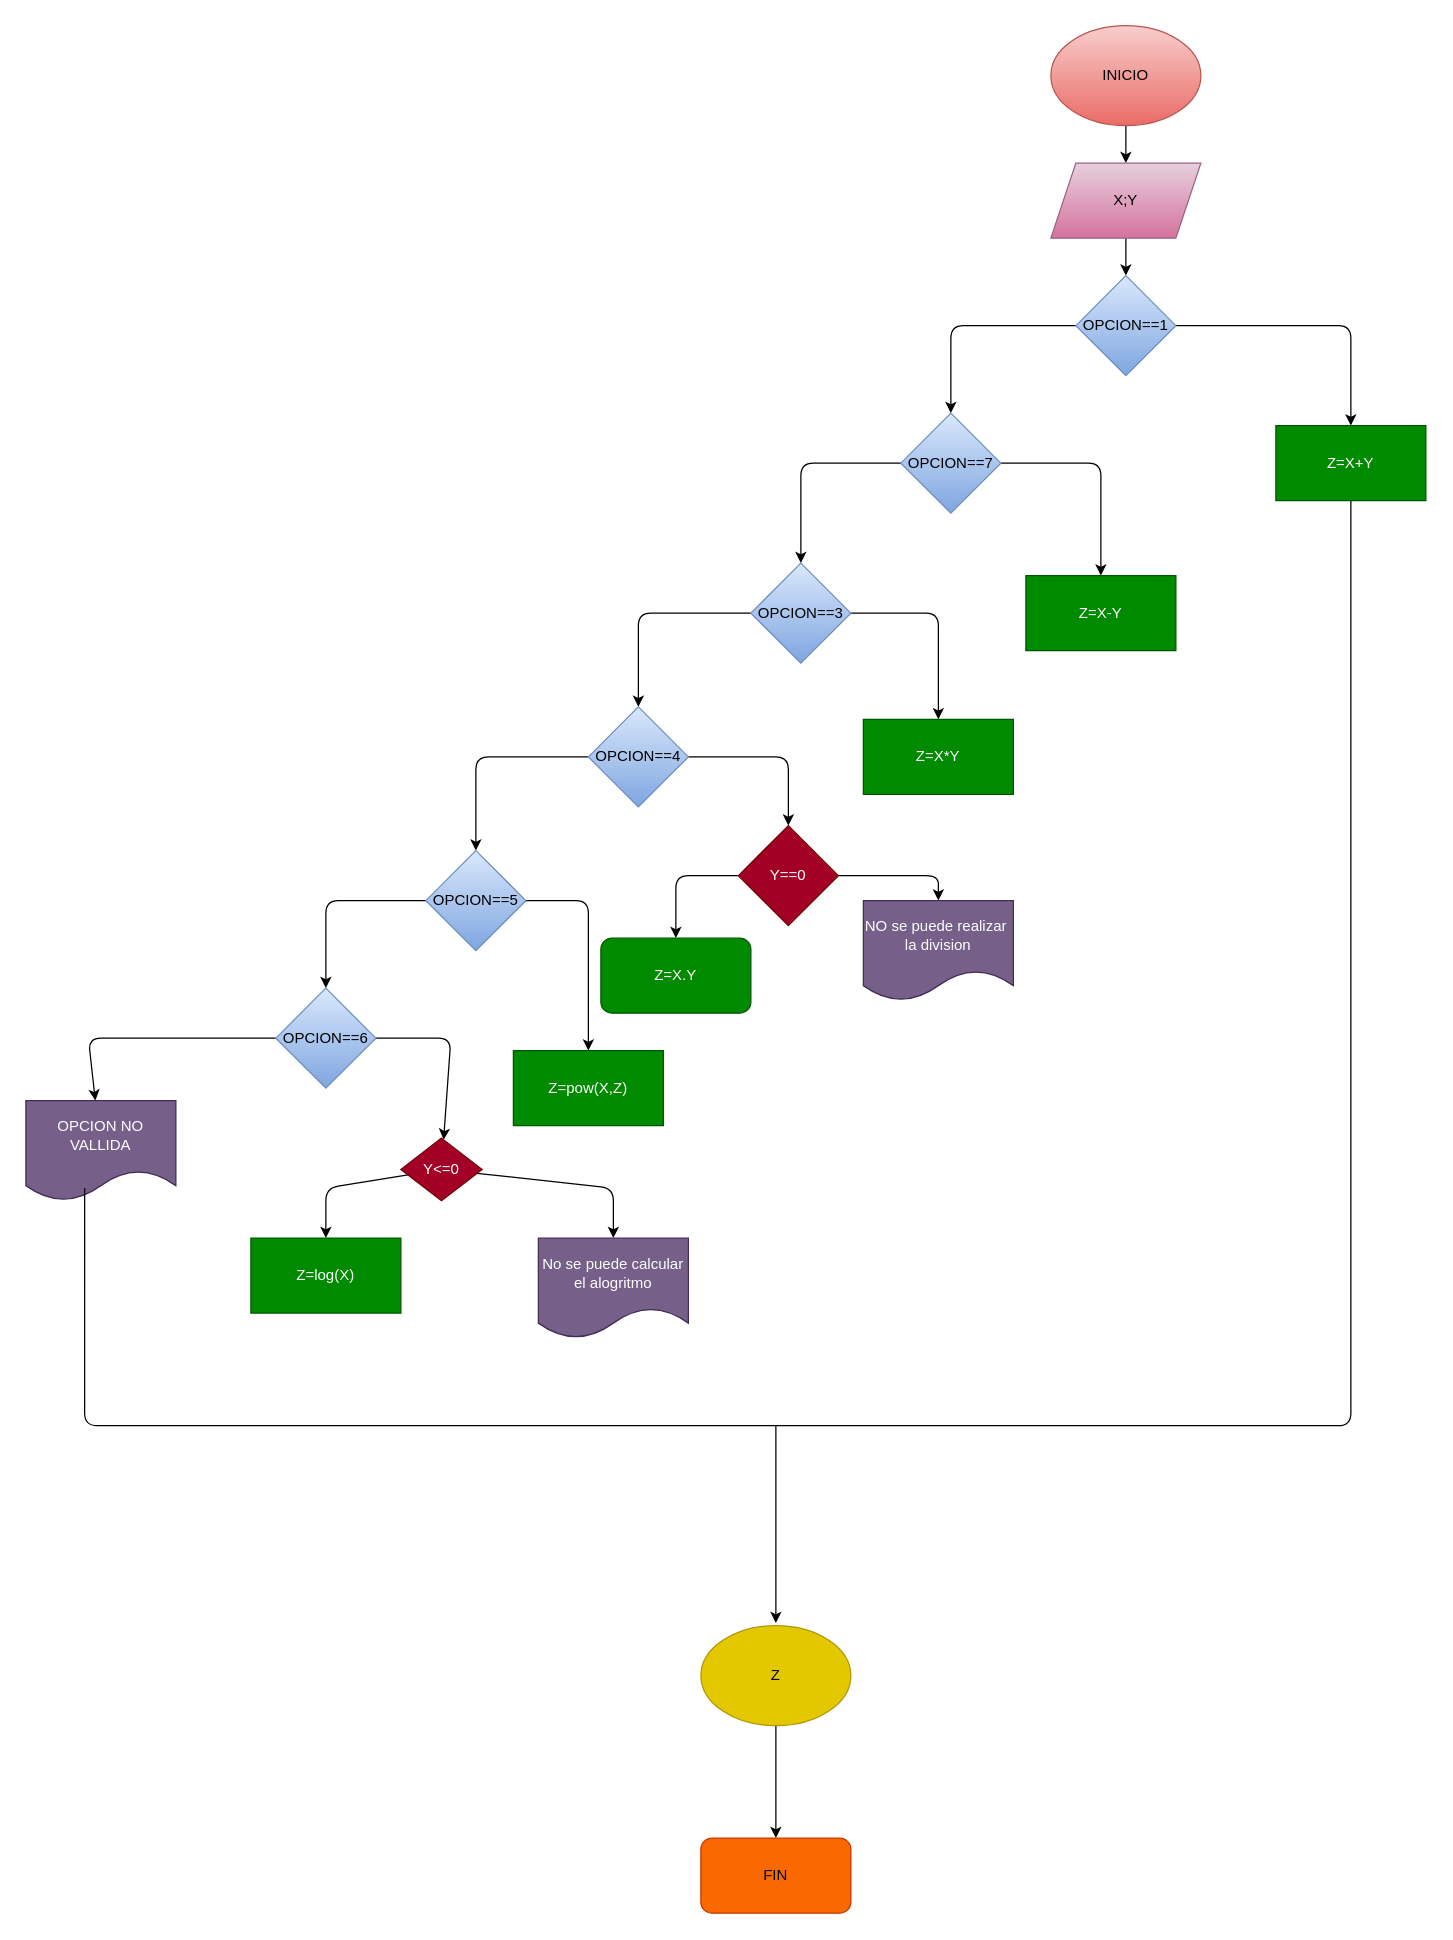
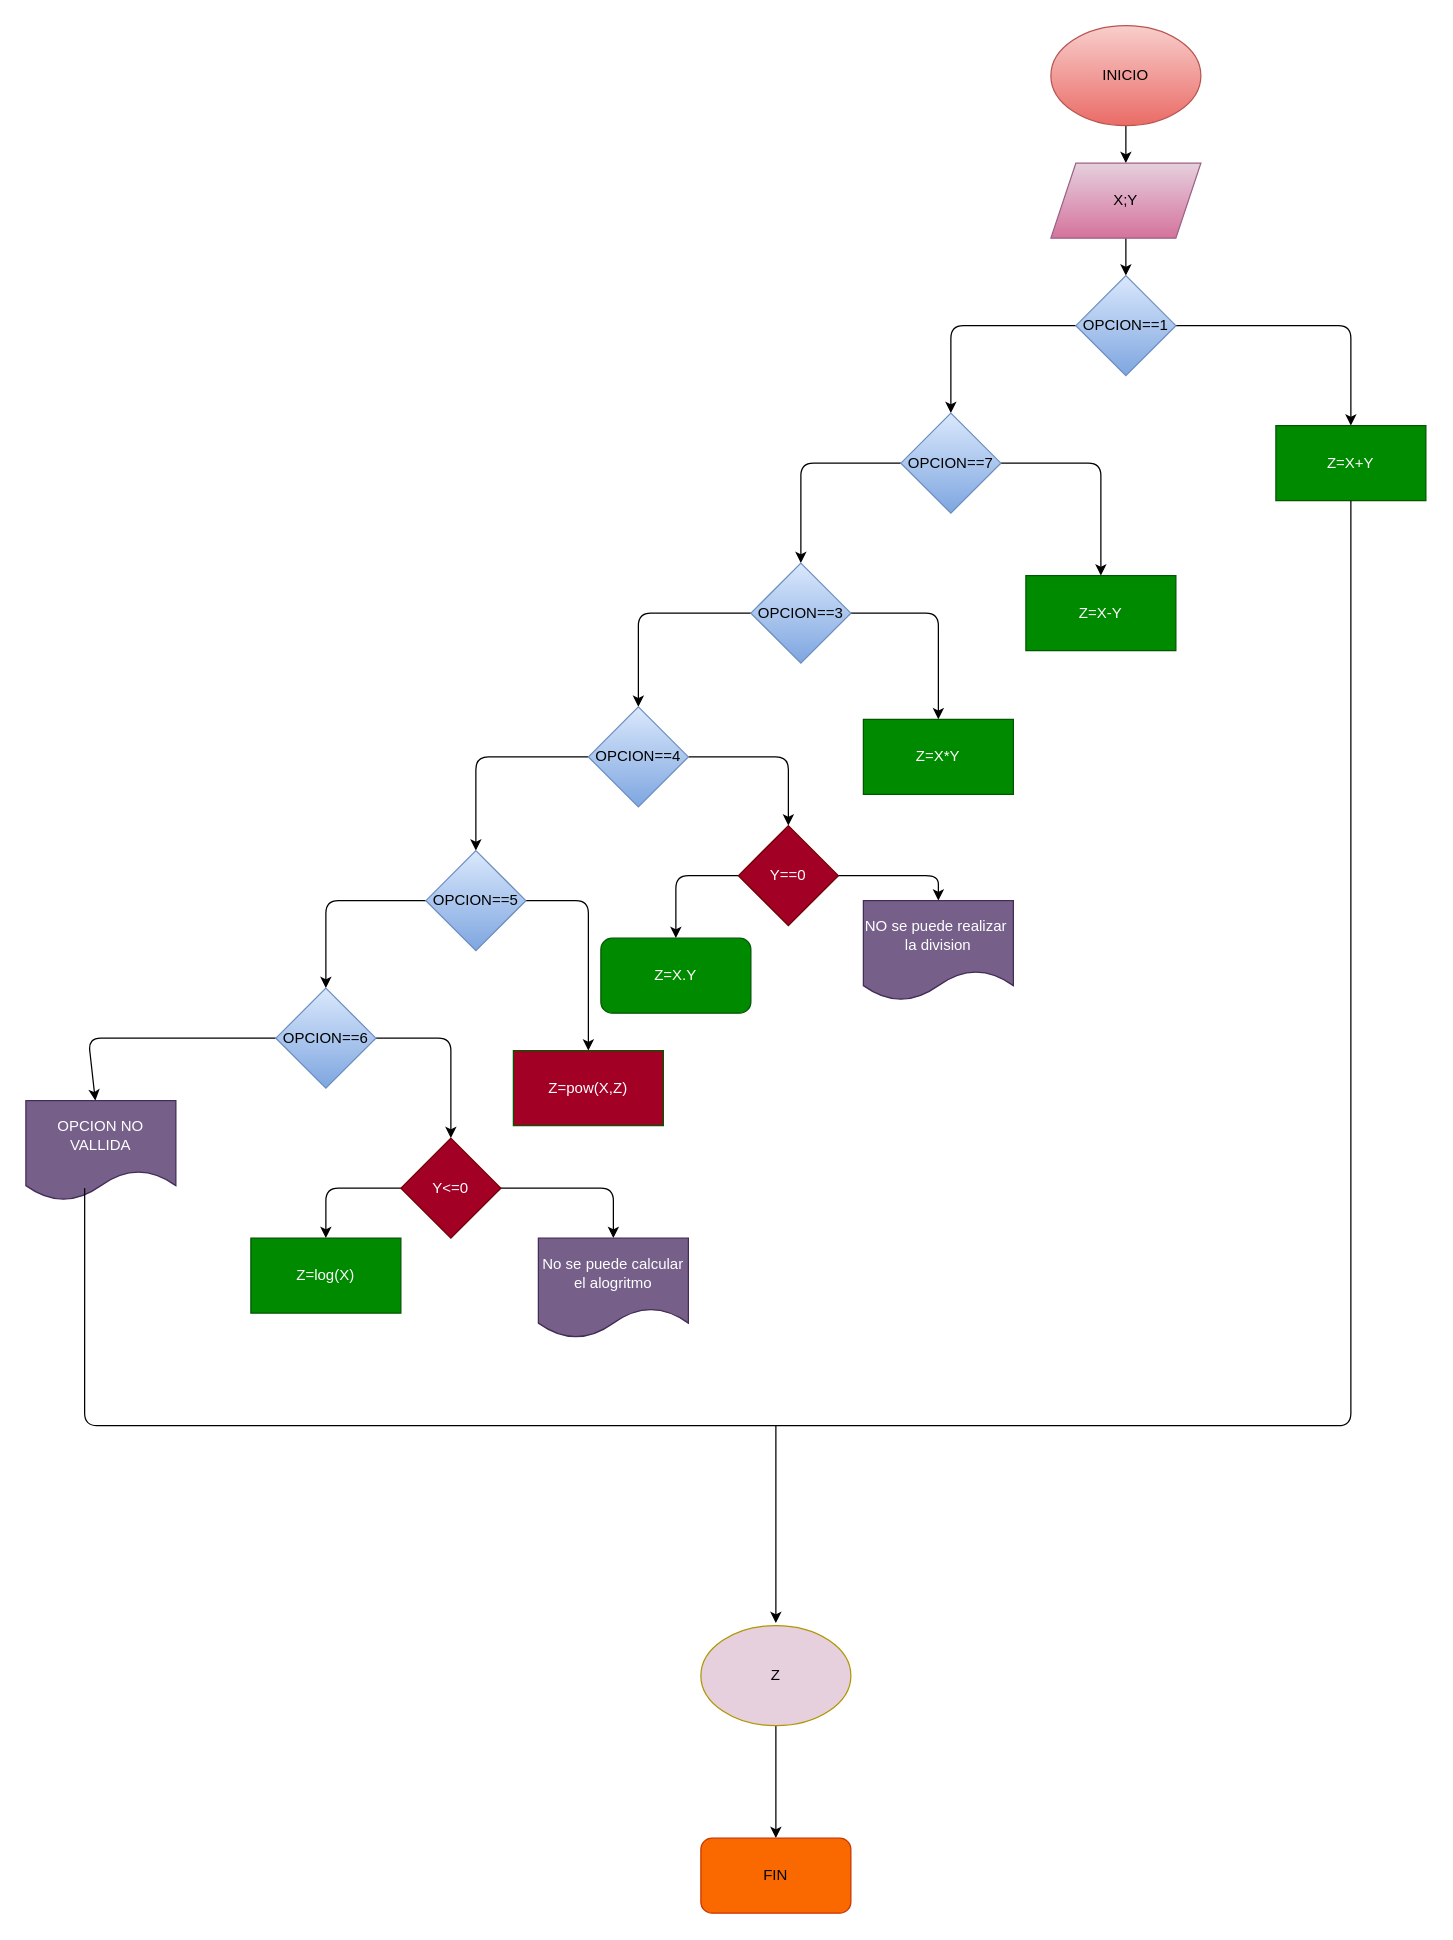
  <mxCell id="0" />
  <mxCell id="1" parent="0" />
  <mxCell id="2" value="" style="edgeStyle=none;html=1;" parent="1" source="3" target="5" edge="1"><mxGeometry relative="1" as="geometry" /></mxCell>
  <mxCell id="3" value="INICIO" style="ellipse;whiteSpace=wrap;html=1;fillColor=#f8cecc;gradientColor=#ea6b66;strokeColor=#b85450;" parent="1" vertex="1"><mxGeometry x="840" width="120" height="80" as="geometry" y="20" /></mxCell>
  <mxCell id="4" value="" style="edgeStyle=none;html=1;" parent="1" source="5" target="8" edge="1"><mxGeometry relative="1" as="geometry" /></mxCell>
  <mxCell id="5" value="X;Y" style="shape=parallelogram;perimeter=parallelogramPerimeter;whiteSpace=wrap;html=1;fixedSize=1;fillColor=#e6d0de;gradientColor=#d5739d;strokeColor=#996185;" parent="1" vertex="1"><mxGeometry x="840" y="130" width="120" height="60" as="geometry" /></mxCell>
  <mxCell id="6" value="" style="edgeStyle=none;html=1;" parent="1" source="8" target="9" edge="1"><mxGeometry relative="1" as="geometry"><Array as="points"><mxPoint x="1080" y="260" /></Array></mxGeometry></mxCell>
  <mxCell id="7" value="" style="edgeStyle=none;html=1;" parent="1" source="8" target="12" edge="1"><mxGeometry relative="1" as="geometry"><Array as="points"><mxPoint x="760" y="260" /></Array></mxGeometry></mxCell>
  <mxCell id="8" value="OPCION==1" style="rhombus;whiteSpace=wrap;html=1;fillColor=#dae8fc;gradientColor=#7ea6e0;strokeColor=#6c8ebf;" parent="1" vertex="1"><mxGeometry x="860" y="220" width="80" height="80" as="geometry" /></mxCell>
  <mxCell id="9" value="Z=X+Y" style="whiteSpace=wrap;html=1;fillColor=#008a00;strokeColor=#005700;fontColor=#ffffff;" parent="1" vertex="1"><mxGeometry x="1020" y="340" width="120" height="60" as="geometry" /></mxCell>
  <mxCell id="10" value="" style="edgeStyle=none;html=1;" parent="1" source="12" target="13" edge="1"><mxGeometry relative="1" as="geometry"><Array as="points"><mxPoint x="880" y="370" /></Array></mxGeometry></mxCell>
  <mxCell id="11" value="" style="edgeStyle=none;html=1;" parent="1" source="12" target="16" edge="1"><mxGeometry relative="1" as="geometry"><Array as="points"><mxPoint x="640" y="370" /></Array></mxGeometry></mxCell>
  <mxCell id="12" value="OPCION==7" style="rhombus;whiteSpace=wrap;html=1;fillColor=#dae8fc;gradientColor=#7ea6e0;strokeColor=#6c8ebf;" parent="1" vertex="1"><mxGeometry x="720" y="330" width="80" height="80" as="geometry" /></mxCell>
  <mxCell id="13" value="Z=X-Y" style="whiteSpace=wrap;html=1;fillColor=#008a00;strokeColor=#005700;fontColor=#ffffff;" parent="1" vertex="1"><mxGeometry x="820" y="460" width="120" height="60" as="geometry" /></mxCell>
  <mxCell id="14" value="" style="edgeStyle=none;html=1;" parent="1" source="16" target="17" edge="1"><mxGeometry relative="1" as="geometry"><Array as="points"><mxPoint x="750" y="490" /></Array></mxGeometry></mxCell>
  <mxCell id="15" value="" style="edgeStyle=none;html=1;" parent="1" source="16" target="20" edge="1"><mxGeometry relative="1" as="geometry"><Array as="points"><mxPoint x="510" y="490" /></Array></mxGeometry></mxCell>
  <mxCell id="16" value="OPCION==3" style="rhombus;whiteSpace=wrap;html=1;fillColor=#dae8fc;gradientColor=#7ea6e0;strokeColor=#6c8ebf;" parent="1" vertex="1"><mxGeometry x="600" y="450" width="80" height="80" as="geometry" /></mxCell>
  <mxCell id="17" value="Z=X*Y" style="whiteSpace=wrap;html=1;fillColor=#008a00;strokeColor=#005700;fontColor=#ffffff;" parent="1" vertex="1"><mxGeometry x="690" y="575" width="120" height="60" as="geometry" /></mxCell>
  <mxCell id="18" value="" style="edgeStyle=none;html=1;" parent="1" source="20" target="23" edge="1"><mxGeometry relative="1" as="geometry"><Array as="points"><mxPoint x="380" y="605" /></Array></mxGeometry></mxCell>
  <mxCell id="19" value="" style="edgeStyle=none;html=1;" parent="1" source="20" target="30" edge="1"><mxGeometry relative="1" as="geometry"><Array as="points"><mxPoint x="630" y="605" /></Array></mxGeometry></mxCell>
  <mxCell id="20" value="OPCION==4" style="rhombus;whiteSpace=wrap;html=1;fillColor=#dae8fc;gradientColor=#7ea6e0;strokeColor=#6c8ebf;" parent="1" vertex="1"><mxGeometry x="470" y="565" width="80" height="80" as="geometry" /></mxCell>
  <mxCell id="21" value="" style="edgeStyle=none;html=1;" parent="1" source="23" target="26" edge="1"><mxGeometry relative="1" as="geometry"><Array as="points"><mxPoint x="260" y="720" /></Array></mxGeometry></mxCell>
  <mxCell id="22" value="" style="edgeStyle=none;html=1;" parent="1" source="23" target="27" edge="1"><mxGeometry relative="1" as="geometry"><Array as="points"><mxPoint x="470" y="720" /></Array></mxGeometry></mxCell>
  <mxCell id="23" value="OPCION==5" style="rhombus;whiteSpace=wrap;html=1;fillColor=#dae8fc;gradientColor=#7ea6e0;strokeColor=#6c8ebf;" parent="1" vertex="1"><mxGeometry x="340" y="680" width="80" height="80" as="geometry" /></mxCell>
  <mxCell id="24" value="" style="edgeStyle=none;html=1;" parent="1" source="26" target="35" edge="1"><mxGeometry relative="1" as="geometry"><Array as="points"><mxPoint x="360" y="830" /></Array></mxGeometry></mxCell>
  <mxCell id="25" value="" style="edgeStyle=none;html=1;" parent="1" source="26" target="38" edge="1"><mxGeometry relative="1" as="geometry"><Array as="points"><mxPoint x="70" y="830" /></Array></mxGeometry></mxCell>
  <mxCell id="26" value="OPCION==6" style="rhombus;whiteSpace=wrap;html=1;fillColor=#dae8fc;gradientColor=#7ea6e0;strokeColor=#6c8ebf;" parent="1" vertex="1"><mxGeometry x="220" y="790" width="80" height="80" as="geometry" /></mxCell>
- <mxCell id="27" value="Z=pow(X,Z)" style="whiteSpace=wrap;html=1;fillColor=#008a00;strokeColor=#005700;fontColor=#ffffff;" parent="1" vertex="1"><mxGeometry x="410" y="840" width="120" height="60" as="geometry" /></mxCell>
+ <mxCell id="27" value="Z=pow(X,Z)" style="whiteSpace=wrap;html=1;fillColor=#a20025;strokeColor=#005700;fontColor=#ffffff;" parent="1" vertex="1"><mxGeometry x="410" y="840" width="120" height="60" as="geometry" /></mxCell>
  <mxCell id="28" value="" style="edgeStyle=none;html=1;" parent="1" source="30" target="31" edge="1"><mxGeometry relative="1" as="geometry"><Array as="points"><mxPoint x="540" y="700" /></Array></mxGeometry></mxCell>
  <mxCell id="29" value="" style="edgeStyle=none;html=1;" parent="1" source="30" target="32" edge="1"><mxGeometry relative="1" as="geometry"><Array as="points"><mxPoint x="750" y="700" /></Array></mxGeometry></mxCell>
  <mxCell id="30" value="Y==0" style="rhombus;whiteSpace=wrap;html=1;fillColor=#a20025;strokeColor=#6F0000;fontColor=#ffffff;" parent="1" vertex="1"><mxGeometry x="590" y="660" width="80" height="80" as="geometry" /></mxCell>
  <mxCell id="31" value="Z=X.Y" style="rounded=1;whiteSpace=wrap;html=1;fillColor=#008a00;strokeColor=#005700;fontColor=#ffffff;" parent="1" vertex="1"><mxGeometry x="480" y="750" width="120" height="60" as="geometry" /></mxCell>
  <mxCell id="32" value="NO se puede realizar&amp;nbsp;&lt;br&gt;la division" style="shape=document;whiteSpace=wrap;html=1;boundedLbl=1;fillColor=#76608a;strokeColor=#432D57;fontColor=#ffffff;" parent="1" vertex="1"><mxGeometry x="690" y="720" width="120" height="80" as="geometry" /></mxCell>
  <mxCell id="33" value="" style="edgeStyle=none;html=1;" parent="1" source="35" target="36" edge="1"><mxGeometry relative="1" as="geometry"><Array as="points"><mxPoint x="490" y="950" /></Array></mxGeometry></mxCell>
  <mxCell id="34" value="" style="edgeStyle=none;html=1;" parent="1" source="35" target="37" edge="1"><mxGeometry relative="1" as="geometry"><Array as="points"><mxPoint x="260" y="950" /></Array></mxGeometry></mxCell>
- <mxCell id="35" value="Y&amp;lt;=0" style="rhombus;whiteSpace=wrap;html=1;fillColor=#a20025;strokeColor=#6F0000;fontColor=#ffffff;" parent="1" vertex="1"><mxGeometry x="320" y="910" width="65" height="50" as="geometry" /></mxCell>
+ <mxCell id="35" value="Y&amp;lt;=0" style="rhombus;whiteSpace=wrap;html=1;fillColor=#a20025;strokeColor=#6F0000;fontColor=#ffffff;" parent="1" vertex="1"><mxGeometry x="320" y="910" width="80" height="80" as="geometry" /></mxCell>
  <mxCell id="36" value="No se puede calcular el alogritmo" style="shape=document;whiteSpace=wrap;html=1;boundedLbl=1;fillColor=#76608a;fontColor=#ffffff;strokeColor=#432D57;" parent="1" vertex="1"><mxGeometry x="430" y="990" width="120" height="80" as="geometry" /></mxCell>
  <mxCell id="37" value="Z=log(X)" style="whiteSpace=wrap;html=1;fillColor=#008a00;strokeColor=#005700;fontColor=#ffffff;" parent="1" vertex="1"><mxGeometry x="200" y="990" width="120" height="60" as="geometry" /></mxCell>
  <mxCell id="38" value="OPCION NO VALLIDA" style="shape=document;whiteSpace=wrap;html=1;boundedLbl=1;fillColor=#76608a;fontColor=#ffffff;strokeColor=#432D57;" parent="1" vertex="1"><mxGeometry x="20" y="880" width="120" height="80" as="geometry" /></mxCell>
  <mxCell id="39" value="" style="endArrow=none;html=1;entryX=0.5;entryY=1;entryDx=0;entryDy=0;exitX=0.392;exitY=0.875;exitDx=0;exitDy=0;exitPerimeter=0;" edge="1" parent="1" source="38" target="9"><mxGeometry width="50" height="50" relative="1" as="geometry"><mxPoint x="760" y="760" as="sourcePoint" /><mxPoint x="810" y="710" as="targetPoint" /><Array as="points"><mxPoint x="67" y="1140" /><mxPoint x="630" y="1140" /><mxPoint x="1080" y="1140" /></Array></mxGeometry></mxCell>
  <mxCell id="40" value="" style="endArrow=classic;html=1;" edge="1" parent="1"><mxGeometry width="50" height="50" relative="1" as="geometry"><mxPoint y="1140" as="sourcePoint" x="620" /><mxPoint y="1298" as="targetPoint" x="620" /></mxGeometry></mxCell>
  <mxCell id="41" value="" style="edgeStyle=none;html=1;" edge="1" parent="1" source="42"><mxGeometry relative="1" as="geometry"><mxPoint y="1470" as="targetPoint" x="620" /></mxGeometry></mxCell>
- <mxCell id="42" value="Z" style="ellipse;whiteSpace=wrap;html=1;fillColor=#e3c800;fontColor=#000000;strokeColor=#B09500;" vertex="1" parent="1"><mxGeometry x="560" y="1300" width="120" height="80" as="geometry" /></mxCell>
+ <mxCell id="42" value="Z" style="ellipse;whiteSpace=wrap;html=1;fillColor=#e6d0de;fontColor=#000000;strokeColor=#B09500;" vertex="1" parent="1"><mxGeometry x="560" y="1300" width="120" height="80" as="geometry" /></mxCell>
  <mxCell id="43" value="FIN" style="rounded=1;whiteSpace=wrap;html=1;fillColor=#fa6800;fontColor=#000000;strokeColor=#C73500;" vertex="1" parent="1"><mxGeometry x="560" y="1470" width="120" height="60" as="geometry" /></mxCell>
